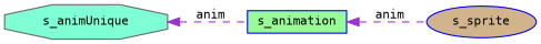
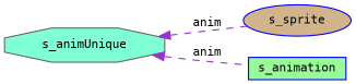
  digraph {
    fontname="DejaVu Sans Mono"
    rankdir=LR
    node [color=blue fontname="DejaVu Sans Mono" fontsize=10 style=filled]
    edge [color=darkorchid3 dir=back fontname="DejaVu Sans Mono" fontsize=10 labelfontname=Helvetica labelfontsize=10 style=dashed]
    n1 [fillcolor=tan fontcolor=black height=0.2 label=s_sprite shape=ellipse width=0.4]
    n2 [fillcolor=palegreen height=0.2 label=s_animation shape=box width=0.4]
    n3 [color=gray40 fillcolor=aquamarine height=0.2 label=s_animUnique shape=octagon width=0.4]
-   n2 -> n1 [label=" anim"]
+   n3 -> n1 [label=" anim"]
    n3 -> n2 [label=" anim"]
  }
